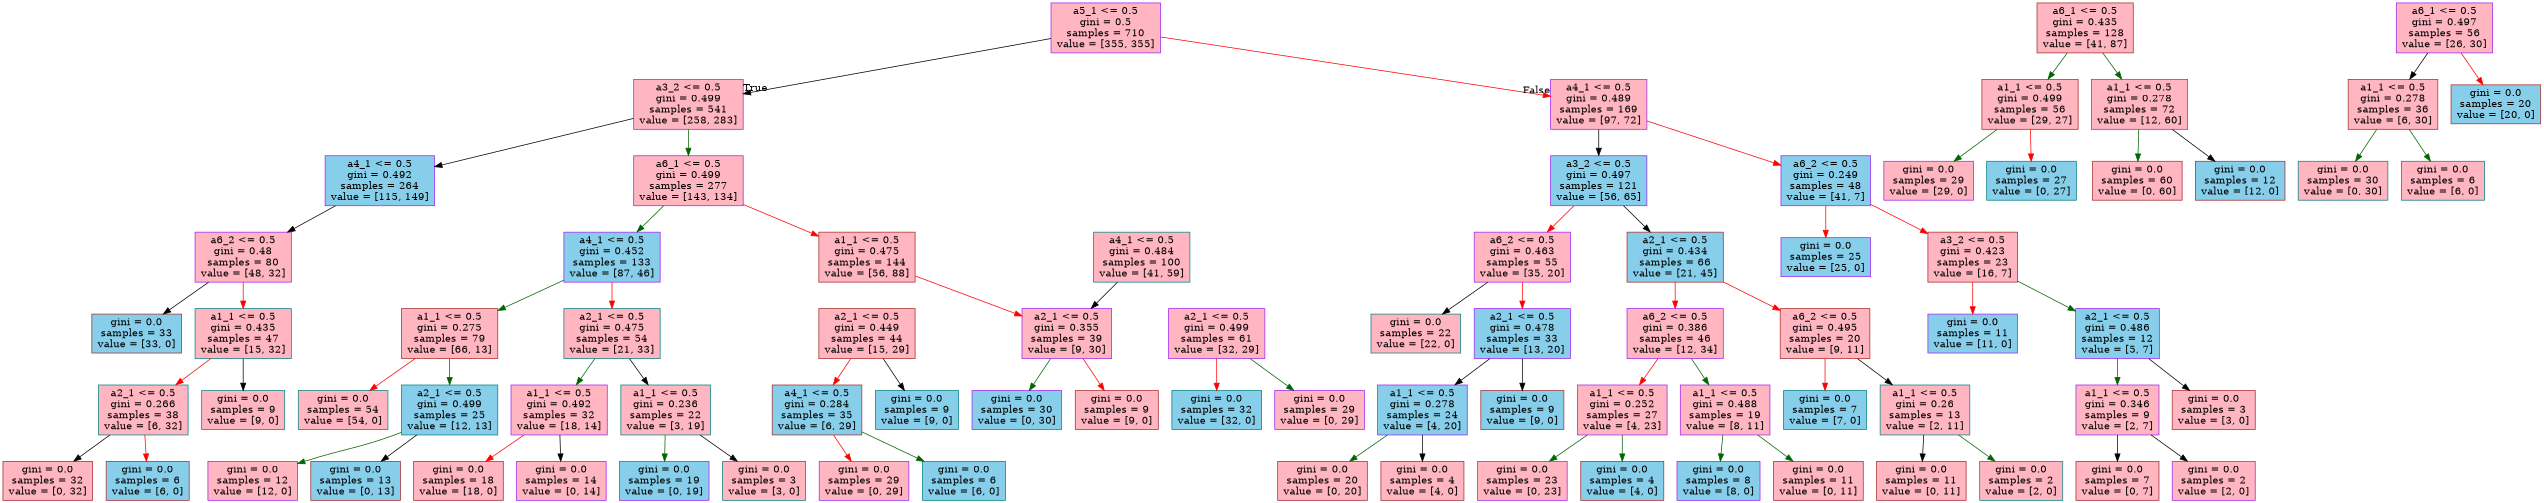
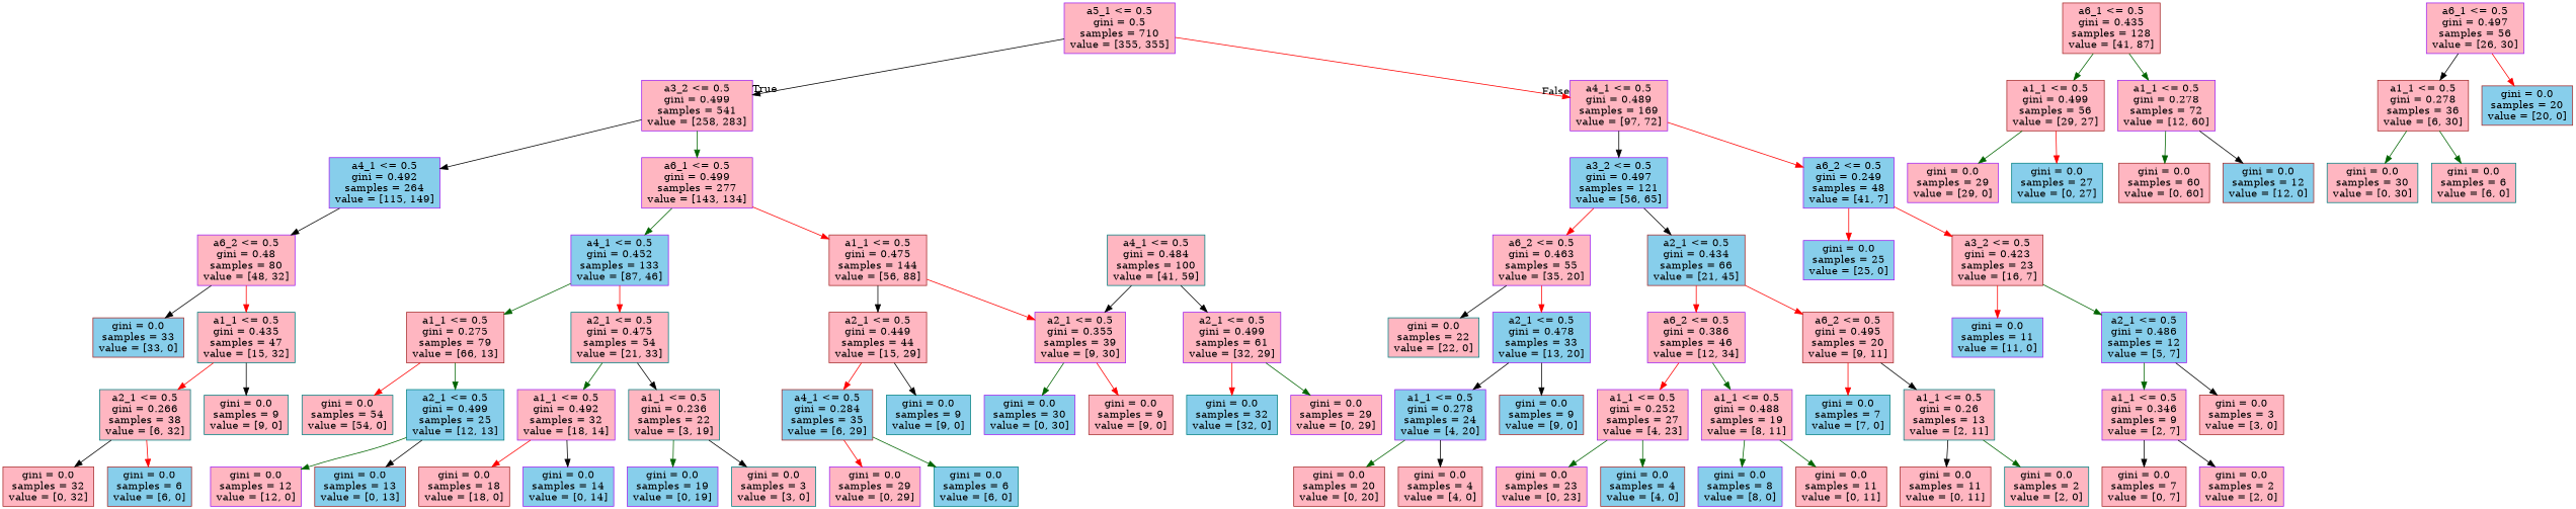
  digraph {
    node [color=purple fillcolor=lightpink shape=box style=filled]
    edge [color=black]
    n1 [label="a5_1 <= 0.5\ngini = 0.5\nsamples = 710\nvalue = [355, 355]"]
    n2 [label="a3_2 <= 0.5\ngini = 0.499\nsamples = 541\nvalue = [258, 283]"]
    n3 [label="a4_1 <= 0.5\ngini = 0.489\nsamples = 169\nvalue = [97, 72]"]
    n4 [fillcolor=skyblue label="a4_1 <= 0.5\ngini = 0.492\nsamples = 264\nvalue = [115, 149]"]
    n5 [label="a6_1 <= 0.5\ngini = 0.499\nsamples = 277\nvalue = [143, 134]"]
    n6 [fillcolor=skyblue label="a3_2 <= 0.5\ngini = 0.497\nsamples = 121\nvalue = [56, 65]"]
    n7 [fillcolor=skyblue label="a6_2 <= 0.5\ngini = 0.249\nsamples = 48\nvalue = [41, 7]"]
    n8 [label="a6_2 <= 0.5\ngini = 0.48\nsamples = 80\nvalue = [48, 32]"]
    n9 [fillcolor=skyblue label="a4_1 <= 0.5\ngini = 0.452\nsamples = 133\nvalue = [87, 46]"]
    n10 [color=brown label="a1_1 <= 0.5\ngini = 0.475\nsamples = 144\nvalue = [56, 88]"]
    n11 [color=brown fillcolor=skyblue label="gini = 0.0\nsamples = 33\nvalue = [33, 0]"]
    n12 [color=teal label="a1_1 <= 0.5\ngini = 0.435\nsamples = 47\nvalue = [15, 32]"]
    n13 [color=brown label="a6_1 <= 0.5\ngini = 0.435\nsamples = 128\nvalue = [41, 87]"]
    n14 [color=brown label="a1_1 <= 0.5\ngini = 0.499\nsamples = 56\nvalue = [29, 27]"]
    n15 [label="a1_1 <= 0.5\ngini = 0.278\nsamples = 72\nvalue = [12, 60]"]
    n16 [label="a6_1 <= 0.5\ngini = 0.497\nsamples = 56\nvalue = [26, 30]"]
    n17 [color=brown label="a1_1 <= 0.5\ngini = 0.278\nsamples = 36\nvalue = [6, 30]"]
    n18 [color=brown fillcolor=skyblue label="gini = 0.0\nsamples = 20\nvalue = [20, 0]"]
    n19 [label="gini = 0.0\nsamples = 29\nvalue = [29, 0]"]
    n20 [color=teal fillcolor=skyblue label="gini = 0.0\nsamples = 27\nvalue = [0, 27]"]
    n21 [color=brown label="gini = 0.0\nsamples = 60\nvalue = [0, 60]"]
    n22 [color=brown fillcolor=skyblue label="gini = 0.0\nsamples = 12\nvalue = [12, 0]"]
    n23 [color=teal label="gini = 0.0\nsamples = 30\nvalue = [0, 30]"]
    n24 [color=teal label="gini = 0.0\nsamples = 6\nvalue = [6, 0]"]
    n25 [color=teal label="a2_1 <= 0.5\ngini = 0.266\nsamples = 38\nvalue = [6, 32]"]
    n26 [color=teal label="gini = 0.0\nsamples = 9\nvalue = [9, 0]"]
    n27 [color=brown label="gini = 0.0\nsamples = 32\nvalue = [0, 32]"]
    n28 [color=brown fillcolor=skyblue label="gini = 0.0\nsamples = 6\nvalue = [6, 0]"]
    n29 [color=brown label="a1_1 <= 0.5\ngini = 0.275\nsamples = 79\nvalue = [66, 13]"]
    n30 [color=teal label="a2_1 <= 0.5\ngini = 0.475\nsamples = 54\nvalue = [21, 33]"]
    n31 [color=brown label="a2_1 <= 0.5\ngini = 0.449\nsamples = 44\nvalue = [15, 29]"]
    n32 [label="a2_1 <= 0.5\ngini = 0.355\nsamples = 39\nvalue = [9, 30]"]
    n33 [color=teal label="gini = 0.0\nsamples = 54\nvalue = [54, 0]"]
    n34 [color=teal fillcolor=skyblue label="a2_1 <= 0.5\ngini = 0.499\nsamples = 25\nvalue = [12, 13]"]
    n35 [label="a1_1 <= 0.5\ngini = 0.492\nsamples = 32\nvalue = [18, 14]"]
    n36 [color=teal label="a1_1 <= 0.5\ngini = 0.236\nsamples = 22\nvalue = [3, 19]"]
    n37 [label="gini = 0.0\nsamples = 12\nvalue = [12, 0]"]
    n38 [color=brown fillcolor=skyblue label="gini = 0.0\nsamples = 13\nvalue = [0, 13]"]
    n39 [color=brown label="gini = 0.0\nsamples = 18\nvalue = [18, 0]"]
-   n40 [label="gini = 0.0\nsamples = 14\nvalue = [0, 14]"]
+   n40 [fillcolor=skyblue label="gini = 0.0\nsamples = 14\nvalue = [0, 14]"]
    n41 [fillcolor=skyblue label="gini = 0.0\nsamples = 19\nvalue = [0, 19]"]
    n42 [color=teal label="gini = 0.0\nsamples = 3\nvalue = [3, 0]"]
    n43 [color=teal label="a4_1 <= 0.5\ngini = 0.484\nsamples = 100\nvalue = [41, 59]"]
    n44 [label="a2_1 <= 0.5\ngini = 0.499\nsamples = 61\nvalue = [32, 29]"]
    n45 [color=brown fillcolor=skyblue label="a4_1 <= 0.5\ngini = 0.284\nsamples = 35\nvalue = [6, 29]"]
    n46 [color=teal fillcolor=skyblue label="gini = 0.0\nsamples = 9\nvalue = [9, 0]"]
    n47 [color=teal fillcolor=skyblue label="gini = 0.0\nsamples = 32\nvalue = [32, 0]"]
    n48 [label="gini = 0.0\nsamples = 29\nvalue = [0, 29]"]
    n49 [fillcolor=skyblue label="gini = 0.0\nsamples = 30\nvalue = [0, 30]"]
    n50 [color=brown label="gini = 0.0\nsamples = 9\nvalue = [9, 0]"]
    n51 [label="gini = 0.0\nsamples = 29\nvalue = [0, 29]"]
    n52 [color=teal fillcolor=skyblue label="gini = 0.0\nsamples = 6\nvalue = [6, 0]"]
    n53 [label="a6_2 <= 0.5\ngini = 0.463\nsamples = 55\nvalue = [35, 20]"]
    n54 [color=brown fillcolor=skyblue label="a2_1 <= 0.5\ngini = 0.434\nsamples = 66\nvalue = [21, 45]"]
    n55 [fillcolor=skyblue label="gini = 0.0\nsamples = 25\nvalue = [25, 0]"]
    n56 [color=brown label="a3_2 <= 0.5\ngini = 0.423\nsamples = 23\nvalue = [16, 7]"]
    n57 [color=teal label="gini = 0.0\nsamples = 22\nvalue = [22, 0]"]
    n58 [fillcolor=skyblue label="a2_1 <= 0.5\ngini = 0.478\nsamples = 33\nvalue = [13, 20]"]
    n59 [label="a6_2 <= 0.5\ngini = 0.386\nsamples = 46\nvalue = [12, 34]"]
    n60 [color=brown label="a6_2 <= 0.5\ngini = 0.495\nsamples = 20\nvalue = [9, 11]"]
    n61 [fillcolor=skyblue label="a1_1 <= 0.5\ngini = 0.278\nsamples = 24\nvalue = [4, 20]"]
    n62 [color=brown fillcolor=skyblue label="gini = 0.0\nsamples = 9\nvalue = [9, 0]"]
    n63 [color=brown label="gini = 0.0\nsamples = 20\nvalue = [0, 20]"]
    n64 [color=brown label="gini = 0.0\nsamples = 4\nvalue = [4, 0]"]
    n65 [label="a1_1 <= 0.5\ngini = 0.252\nsamples = 27\nvalue = [4, 23]"]
    n66 [label="a1_1 <= 0.5\ngini = 0.488\nsamples = 19\nvalue = [8, 11]"]
    n67 [color=teal fillcolor=skyblue label="gini = 0.0\nsamples = 7\nvalue = [7, 0]"]
    n68 [color=teal label="a1_1 <= 0.5\ngini = 0.26\nsamples = 13\nvalue = [2, 11]"]
    n69 [label="gini = 0.0\nsamples = 23\nvalue = [0, 23]"]
    n70 [color=brown fillcolor=skyblue label="gini = 0.0\nsamples = 4\nvalue = [4, 0]"]
    n71 [fillcolor=skyblue label="gini = 0.0\nsamples = 8\nvalue = [8, 0]"]
    n72 [color=brown label="gini = 0.0\nsamples = 11\nvalue = [0, 11]"]
    n73 [color=brown label="gini = 0.0\nsamples = 11\nvalue = [0, 11]"]
    n74 [color=teal label="gini = 0.0\nsamples = 2\nvalue = [2, 0]"]
    n75 [fillcolor=skyblue label="gini = 0.0\nsamples = 11\nvalue = [11, 0]"]
    n76 [fillcolor=skyblue label="a2_1 <= 0.5\ngini = 0.486\nsamples = 12\nvalue = [5, 7]"]
    n77 [label="a1_1 <= 0.5\ngini = 0.346\nsamples = 9\nvalue = [2, 7]"]
    n78 [color=brown label="gini = 0.0\nsamples = 3\nvalue = [3, 0]"]
    n79 [color=brown label="gini = 0.0\nsamples = 7\nvalue = [0, 7]"]
    n80 [label="gini = 0.0\nsamples = 2\nvalue = [2, 0]"]
    n1 -> n2 [headlabel=True labelangle=45 labeldistance=2.5]
    n1 -> n3 [color=red headlabel=False labelangle=-45 labeldistance=2.5]
    n2 -> n4
    n2 -> n5 [color=darkgreen]
    n3 -> n6
    n3 -> n7 [color=red]
    n4 -> n8
    n5 -> n9 [color=darkgreen]
    n5 -> n10 [color=red]
    n6 -> n53 [color=red]
    n6 -> n54
    n7 -> n55 [color=red]
    n7 -> n56 [color=red]
    n8 -> n11
    n8 -> n12 [color=red]
    n9 -> n29 [color=darkgreen]
    n9 -> n30 [color=red]
+   n10 -> n31
    n10 -> n32 [color=red]
    n12 -> n25 [color=red]
    n12 -> n26
    n13 -> n14 [color=darkgreen]
    n13 -> n15 [color=darkgreen]
    n14 -> n19 [color=darkgreen]
    n14 -> n20 [color=red]
    n15 -> n21 [color=darkgreen]
    n15 -> n22
    n16 -> n17
    n16 -> n18 [color=red]
    n17 -> n23 [color=darkgreen]
    n17 -> n24 [color=darkgreen]
    n25 -> n27
    n25 -> n28 [color=red]
    n29 -> n33 [color=red]
    n29 -> n34 [color=darkgreen]
    n30 -> n35 [color=darkgreen]
    n30 -> n36
    n31 -> n45 [color=red]
    n31 -> n46
    n32 -> n49 [color=darkgreen]
    n32 -> n50 [color=red]
    n34 -> n37 [color=darkgreen]
    n34 -> n38
    n35 -> n39 [color=red]
    n35 -> n40
    n36 -> n41 [color=darkgreen]
    n36 -> n42
    n43 -> n32
+   n43 -> n44
    n44 -> n47 [color=red]
    n44 -> n48 [color=darkgreen]
    n45 -> n51 [color=red]
    n45 -> n52 [color=darkgreen]
    n53 -> n57
    n53 -> n58 [color=red]
    n54 -> n59 [color=red]
    n54 -> n60 [color=red]
    n56 -> n75 [color=red]
    n56 -> n76 [color=darkgreen]
    n58 -> n61
    n58 -> n62
    n59 -> n65 [color=red]
    n59 -> n66 [color=darkgreen]
    n60 -> n67 [color=red]
    n60 -> n68
    n61 -> n63 [color=darkgreen]
    n61 -> n64
    n65 -> n69 [color=darkgreen]
    n65 -> n70 [color=darkgreen]
    n66 -> n71 [color=darkgreen]
    n66 -> n72 [color=darkgreen]
    n68 -> n73
    n68 -> n74 [color=darkgreen]
    n76 -> n77 [color=darkgreen]
    n76 -> n78
    n77 -> n79
    n77 -> n80
  }
